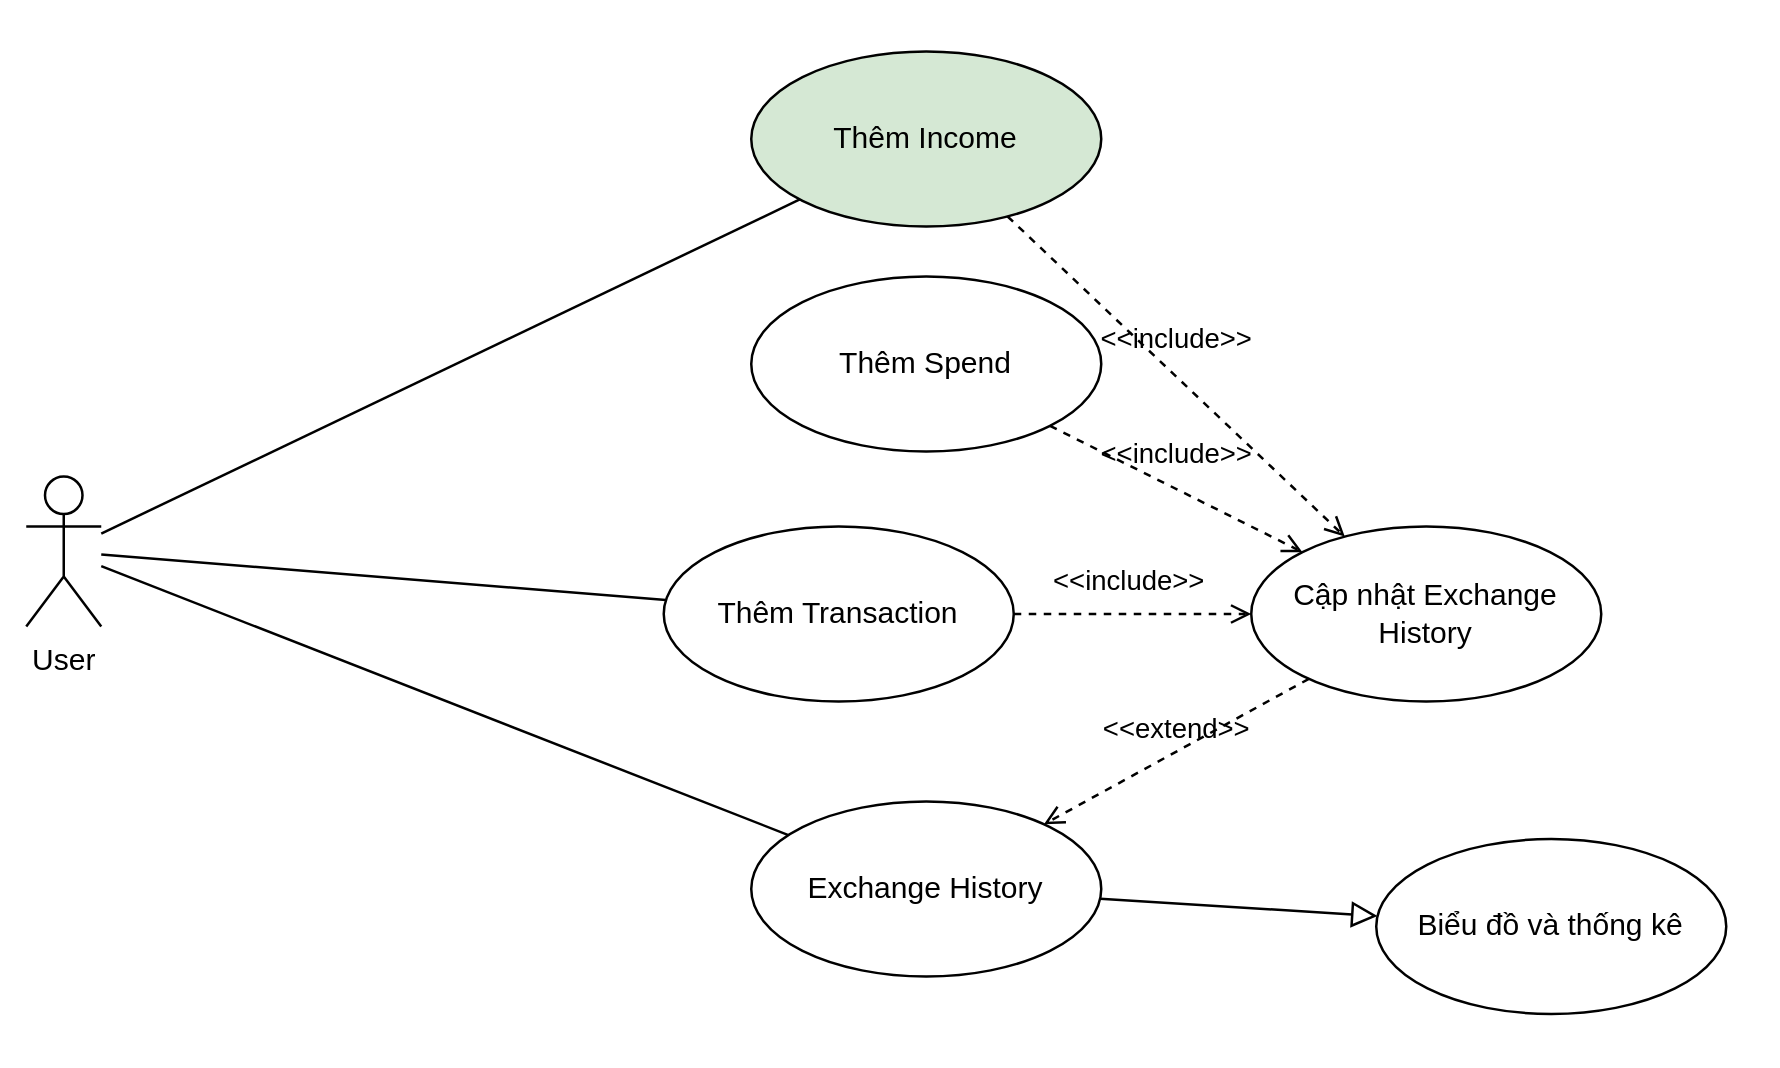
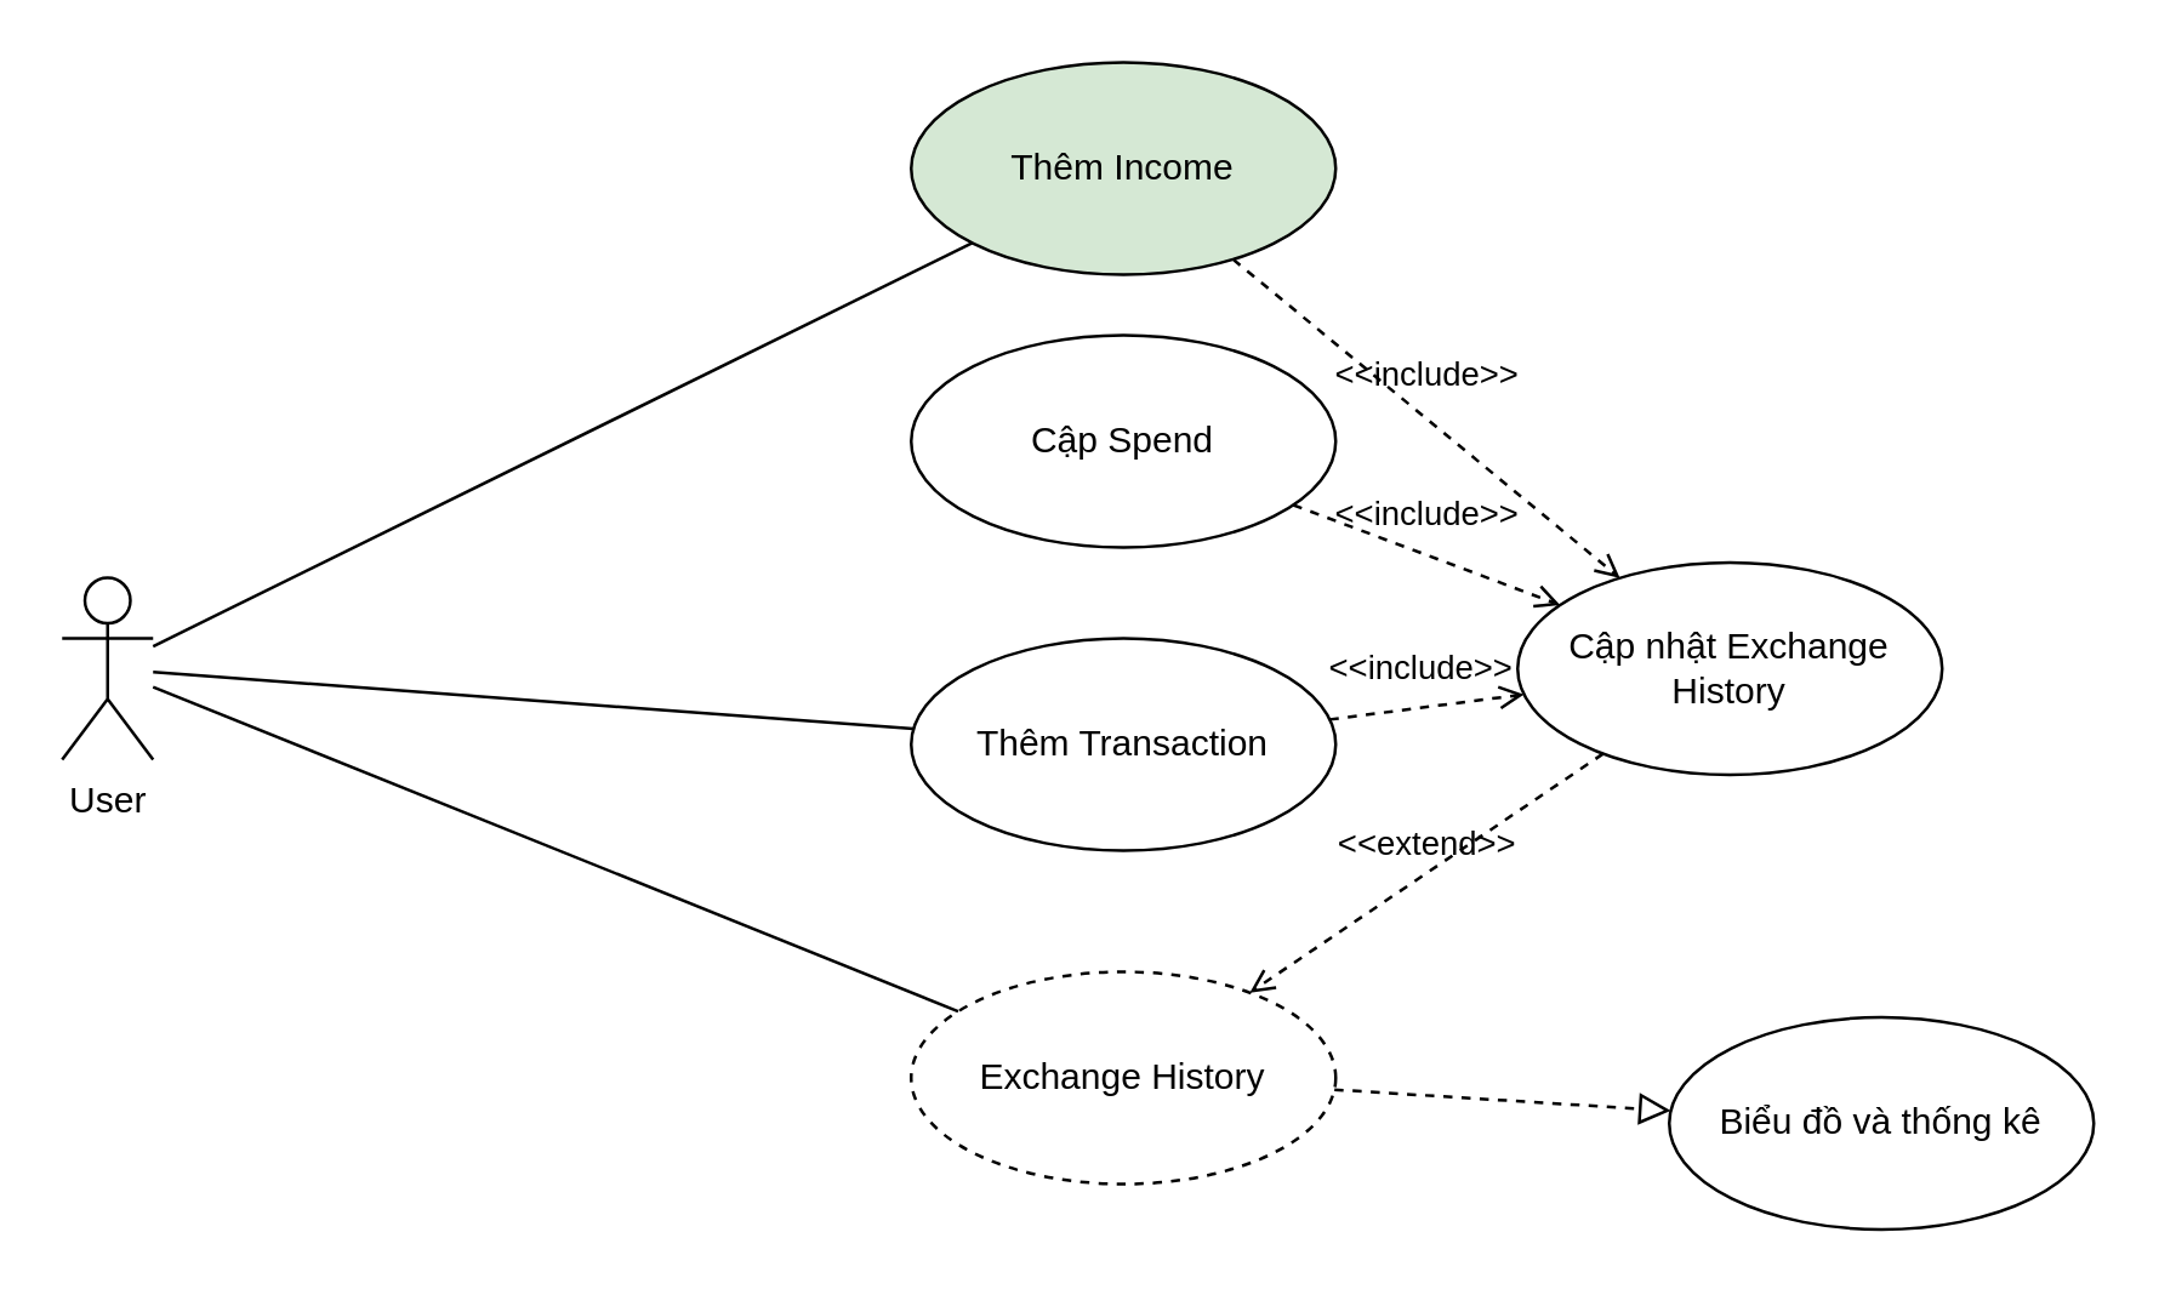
  <mxCell id="0" />
  <mxCell id="1" parent="0" />
- <mxCell id="2" value="User" style="shape=umlActor;verticalLabelPosition=bottom;verticalAlign=top;html=1;outlineConnect=0;" vertex="1" parent="1"><mxGeometry x="10" y="190" width="30" height="60" as="geometry" /></mxCell>
- <mxCell id="3" value="Thêm Spend" style="ellipse;whiteSpace=wrap;html=1;" vertex="1" parent="1"><mxGeometry x="300" y="110" width="140" height="70" as="geometry" /></mxCell>
- <mxCell id="4" value="Thêm Transaction" style="ellipse;whiteSpace=wrap;html=1;" vertex="1" parent="1"><mxGeometry x="265" y="210" width="140" height="70" as="geometry" /></mxCell>
- <mxCell id="5" value="Exchange History" style="ellipse;whiteSpace=wrap;html=1;" vertex="1" parent="1"><mxGeometry x="300" y="320" width="140" height="70" as="geometry" /></mxCell>
+ <mxCell id="2" value="User" style="shape=umlActor;verticalLabelPosition=bottom;verticalAlign=top;html=1;outlineConnect=0;" vertex="1" parent="1"><mxGeometry x="20" y="190" width="30" height="60" as="geometry" /></mxCell>
+ <mxCell id="3" value="Cập Spend" style="ellipse;whiteSpace=wrap;html=1;" vertex="1" parent="1"><mxGeometry x="300" y="110" width="140" height="70" as="geometry" /></mxCell>
+ <mxCell id="4" value="Thêm Transaction" style="ellipse;whiteSpace=wrap;html=1;" vertex="1" parent="1"><mxGeometry x="300" y="210" width="140" height="70" as="geometry" /></mxCell>
+ <mxCell id="5" value="Exchange History" style="ellipse;whiteSpace=wrap;html=1;dashed=1;" vertex="1" parent="1"><mxGeometry x="300" y="320" width="140" height="70" as="geometry" /></mxCell>
  <mxCell id="6" value="" style="endArrow=none;html=1;rounded=0;" edge="1" parent="1" source="2" target="4"><mxGeometry width="50" height="50" relative="1" as="geometry"><mxPoint x="80" y="354" as="sourcePoint" /><mxPoint x="234" y="210" as="targetPoint" /></mxGeometry></mxCell>
  <mxCell id="7" value="" style="endArrow=none;html=1;rounded=0;" edge="1" parent="1" source="2" target="5"><mxGeometry width="50" height="50" relative="1" as="geometry"><mxPoint x="60" y="231" as="sourcePoint" /><mxPoint x="311" y="250" as="targetPoint" /></mxGeometry></mxCell>
- <mxCell id="8" value="Cập nhật Exchange History" style="ellipse;whiteSpace=wrap;html=1;" vertex="1" parent="1"><mxGeometry x="500" y="210" width="140" height="70" as="geometry" /></mxCell>
+ <mxCell id="8" value="Cập nhật Exchange History" style="ellipse;whiteSpace=wrap;html=1;" vertex="1" parent="1"><mxGeometry x="500" y="185" width="140" height="70" as="geometry" /></mxCell>
  <mxCell id="9" value="&amp;lt;&amp;lt;include&amp;gt;&amp;gt;" style="html=1;verticalAlign=bottom;labelBackgroundColor=none;endArrow=open;endFill=0;dashed=1;rounded=0;" edge="1" parent="1" source="3" target="8"><mxGeometry x="-0.04" y="4" width="160" relative="1" as="geometry"><mxPoint x="210" y="280" as="sourcePoint" /><mxPoint x="370" y="280" as="targetPoint" /><mxPoint as="offset" /></mxGeometry></mxCell>
  <mxCell id="10" value="&amp;lt;&amp;lt;include&amp;gt;&amp;gt;" style="html=1;verticalAlign=bottom;labelBackgroundColor=none;endArrow=open;endFill=0;dashed=1;rounded=0;" edge="1" parent="1" source="4" target="8"><mxGeometry x="-0.04" y="4" width="160" relative="1" as="geometry"><mxPoint x="429" y="180" as="sourcePoint" /><mxPoint x="531" y="230" as="targetPoint" /><mxPoint as="offset" /></mxGeometry></mxCell>
  <mxCell id="11" value="&amp;lt;&amp;lt;extend&amp;gt;&amp;gt;" style="html=1;verticalAlign=bottom;labelBackgroundColor=none;endArrow=open;endFill=0;dashed=1;rounded=0;" edge="1" parent="1" source="8" target="5"><mxGeometry width="160" relative="1" as="geometry"><mxPoint x="210" y="280" as="sourcePoint" /><mxPoint x="370" y="280" as="targetPoint" /></mxGeometry></mxCell>
  <mxCell id="12" value="Thêm Income" style="ellipse;whiteSpace=wrap;html=1;fillColor=#d5e8d4;" vertex="1" parent="1"><mxGeometry x="300" y="20" width="140" height="70" as="geometry" /></mxCell>
  <mxCell id="13" value="" style="endArrow=none;html=1;rounded=0;" edge="1" parent="1" target="12" source="2"><mxGeometry width="50" height="50" relative="1" as="geometry"><mxPoint x="50" y="127" as="sourcePoint" /><mxPoint x="321" y="170" as="targetPoint" /></mxGeometry></mxCell>
  <mxCell id="14" value="&amp;lt;&amp;lt;include&amp;gt;&amp;gt;" style="html=1;verticalAlign=bottom;labelBackgroundColor=none;endArrow=open;endFill=0;dashed=1;rounded=0;" edge="1" parent="1" source="12" target="8"><mxGeometry x="-0.04" y="4" width="160" relative="1" as="geometry"><mxPoint x="210" y="190" as="sourcePoint" /><mxPoint x="521" y="130" as="targetPoint" /><mxPoint as="offset" /></mxGeometry></mxCell>
  <mxCell id="15" value="Biểu đồ và thống kê" style="ellipse;whiteSpace=wrap;html=1;" vertex="1" parent="1"><mxGeometry x="550" y="335" width="140" height="70" as="geometry" /></mxCell>
- <mxCell id="16" value="" style="endArrow=block;html=1;rounded=0;align=center;verticalAlign=bottom;endFill=0;labelBackgroundColor=none;endSize=8;" edge="1" parent="1" source="5" target="15"><mxGeometry relative="1" as="geometry"><mxPoint x="356" y="531" as="sourcePoint" /><mxPoint x="884" y="431" as="targetPoint" /></mxGeometry></mxCell>
+ <mxCell id="16" value="" style="endArrow=block;html=1;rounded=0;align=center;verticalAlign=bottom;endFill=0;labelBackgroundColor=none;endSize=8;dashed=1;" edge="1" parent="1" source="5" target="15"><mxGeometry relative="1" as="geometry"><mxPoint x="356" y="531" as="sourcePoint" /><mxPoint x="884" y="431" as="targetPoint" /></mxGeometry></mxCell>
  <mxCell id="17" value="" style="resizable=0;html=1;align=center;verticalAlign=top;labelBackgroundColor=none;" connectable="0" vertex="1" parent="16"><mxGeometry relative="1" as="geometry" /></mxCell>
